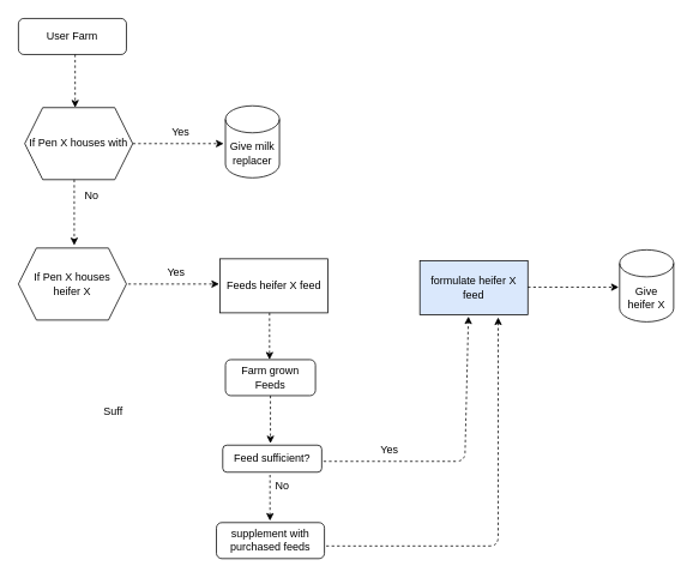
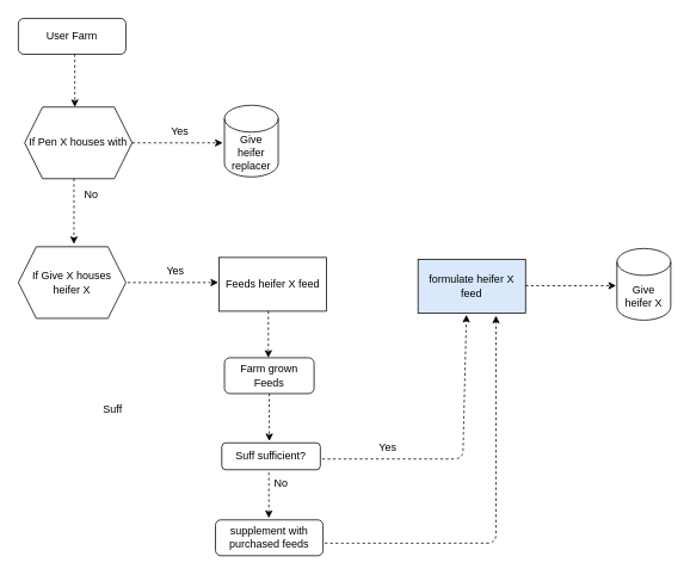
  <mxCell id="0" />
  <mxCell id="1" parent="0" />
  <mxCell id="2" value="User Farm" style="rounded=1;whiteSpace=wrap;html=1;fontSize=12;glass=0;strokeWidth=1;shadow=0;" parent="1" vertex="1"><mxGeometry x="20" y="20" width="120" height="40" as="geometry" /></mxCell>
  <mxCell id="3" value="" style="endArrow=classic;html=1;dashed=1;" edge="1" parent="1"><mxGeometry width="50" height="50" relative="1" as="geometry"><mxPoint x="83" y="60" as="sourcePoint" /><mxPoint x="83" y="119" as="targetPoint" /></mxGeometry></mxCell>
  <mxCell id="4" value="If Pen X houses with" style="shape=hexagon;perimeter=hexagonPerimeter2;whiteSpace=wrap;html=1;fixedSize=1;" vertex="1" parent="1"><mxGeometry x="27" y="119" width="120" height="80" as="geometry" /></mxCell>
  <mxCell id="5" value="" style="endArrow=classic;html=1;dashed=1;exitX=1;exitY=0.5;exitDx=0;exitDy=0;" edge="1" parent="1" source="4"><mxGeometry width="50" height="50" relative="1" as="geometry"><mxPoint x="197" y="145" as="sourcePoint" /><mxPoint x="248" y="159" as="targetPoint" /></mxGeometry></mxCell>
  <mxCell id="6" value="Yes" style="text;html=1;align=center;verticalAlign=middle;resizable=0;points=[];autosize=1;strokeColor=none;" vertex="1" parent="1"><mxGeometry x="185" y="137" width="30" height="18" as="geometry" /></mxCell>
- <mxCell id="7" value="Give milk replacer" style="shape=cylinder3;whiteSpace=wrap;html=1;boundedLbl=1;backgroundOutline=1;size=15;" vertex="1" parent="1"><mxGeometry x="250" y="117" width="60" height="80" as="geometry" /></mxCell>
+ <mxCell id="7" value="Give heifer replacer" style="shape=cylinder3;whiteSpace=wrap;html=1;boundedLbl=1;backgroundOutline=1;size=15;" vertex="1" parent="1"><mxGeometry x="250" y="117" width="60" height="80" as="geometry" /></mxCell>
  <mxCell id="8" value="" style="endArrow=classic;html=1;dashed=1;" edge="1" parent="1"><mxGeometry width="50" height="50" relative="1" as="geometry"><mxPoint x="82" y="199" as="sourcePoint" /><mxPoint x="82" y="272" as="targetPoint" /></mxGeometry></mxCell>
  <mxCell id="9" value="No" style="text;html=1;align=center;verticalAlign=middle;resizable=0;points=[];autosize=1;strokeColor=none;" vertex="1" parent="1"><mxGeometry x="88" y="208" width="26" height="18" as="geometry" /></mxCell>
- <mxCell id="10" value="If Pen X houses heifer X" style="shape=hexagon;perimeter=hexagonPerimeter2;whiteSpace=wrap;html=1;fixedSize=1;" vertex="1" parent="1"><mxGeometry x="20" y="275" width="120" height="80" as="geometry" /></mxCell>
+ <mxCell id="10" value="If Give X houses heifer X" style="shape=hexagon;perimeter=hexagonPerimeter2;whiteSpace=wrap;html=1;fixedSize=1;" vertex="1" parent="1"><mxGeometry x="20" y="275" width="120" height="80" as="geometry" /></mxCell>
  <mxCell id="11" value="" style="endArrow=classic;html=1;dashed=1;exitX=1;exitY=0.5;exitDx=0;exitDy=0;" edge="1" parent="1"><mxGeometry width="50" height="50" relative="1" as="geometry"><mxPoint x="142" y="315" as="sourcePoint" /><mxPoint x="243" y="315" as="targetPoint" /></mxGeometry></mxCell>
  <mxCell id="12" value="Yes" style="text;html=1;align=center;verticalAlign=middle;resizable=0;points=[];autosize=1;strokeColor=none;" vertex="1" parent="1"><mxGeometry x="180" y="293" width="30" height="18" as="geometry" /></mxCell>
  <mxCell id="13" value="Give heifer X" style="shape=cylinder3;whiteSpace=wrap;html=1;boundedLbl=1;backgroundOutline=1;size=15;" vertex="1" parent="1"><mxGeometry x="688" y="277" width="60" height="80" as="geometry" /></mxCell>
  <mxCell id="14" value="Feeds heifer X feed" style="rounded=0;whiteSpace=wrap;html=1;" vertex="1" parent="1"><mxGeometry x="244" y="287" width="120" height="60" as="geometry" /></mxCell>
  <mxCell id="15" value="" style="endArrow=classic;html=1;dashed=1;" edge="1" parent="1"><mxGeometry width="50" height="50" relative="1" as="geometry"><mxPoint x="299.5" y="527" as="sourcePoint" /><mxPoint x="299.5" y="578" as="targetPoint" /></mxGeometry></mxCell>
  <mxCell id="16" value="formulate heifer X feed" style="rounded=0;whiteSpace=wrap;html=1;fillColor=#dae8fc;" vertex="1" parent="1"><mxGeometry x="466" y="289" width="120" height="60" as="geometry" /></mxCell>
  <mxCell id="17" value="" style="endArrow=classic;html=1;dashed=1;exitX=1;exitY=0.5;exitDx=0;exitDy=0;" edge="1" parent="1"><mxGeometry width="50" height="50" relative="1" as="geometry"><mxPoint x="586" y="318.5" as="sourcePoint" /><mxPoint x="687" y="318.5" as="targetPoint" /></mxGeometry></mxCell>
  <mxCell id="18" value="" style="endArrow=classic;html=1;dashed=1;entryX=0.45;entryY=1.033;entryDx=0;entryDy=0;entryPerimeter=0;" edge="1" parent="1" target="16"><mxGeometry width="50" height="50" relative="1" as="geometry"><mxPoint x="359" y="512" as="sourcePoint" /><mxPoint x="521" y="357" as="targetPoint" /><Array as="points"><mxPoint x="516" y="512" /></Array></mxGeometry></mxCell>
  <mxCell id="19" value="" style="endArrow=classic;html=1;dashed=1;exitX=0.5;exitY=1;exitDx=0;exitDy=0;" edge="1" parent="1" source="20"><mxGeometry width="50" height="50" relative="1" as="geometry"><mxPoint x="310" y="518" as="sourcePoint" /><mxPoint x="300" y="492" as="targetPoint" /></mxGeometry></mxCell>
  <mxCell id="20" value="Farm grown Feeds" style="rounded=1;whiteSpace=wrap;html=1;fontSize=12;glass=0;strokeWidth=1;shadow=0;rotation=0;" vertex="1" parent="1"><mxGeometry x="250" y="399" width="100" height="40" as="geometry" /></mxCell>
  <mxCell id="21" value="supplement with purchased feeds" style="rounded=1;whiteSpace=wrap;html=1;fontSize=12;glass=0;strokeWidth=1;shadow=0;rotation=0;" vertex="1" parent="1"><mxGeometry x="240" y="580" width="120" height="40" as="geometry" /></mxCell>
  <mxCell id="22" value="Suff" style="text;html=1;align=center;verticalAlign=middle;resizable=0;points=[];autosize=1;strokeColor=none;" vertex="1" parent="1"><mxGeometry x="109" y="448" width="31" height="18" as="geometry" /></mxCell>
  <mxCell id="23" value="" style="endArrow=classic;html=1;dashed=1;" edge="1" parent="1"><mxGeometry width="50" height="50" relative="1" as="geometry"><mxPoint x="299" y="347" as="sourcePoint" /><mxPoint x="299" y="399" as="targetPoint" /></mxGeometry></mxCell>
- <mxCell id="24" value="Feed sufficient?" style="rounded=1;whiteSpace=wrap;html=1;" vertex="1" parent="1"><mxGeometry x="247" y="494" width="110" height="30" as="geometry" /></mxCell>
+ <mxCell id="24" value="Suff sufficient?" style="rounded=1;whiteSpace=wrap;html=1;" vertex="1" parent="1"><mxGeometry x="247" y="494" width="110" height="30" as="geometry" /></mxCell>
  <mxCell id="25" value="Yes" style="text;html=1;align=center;verticalAlign=middle;resizable=0;points=[];autosize=1;strokeColor=none;" vertex="1" parent="1"><mxGeometry x="417" y="490" width="30" height="18" as="geometry" /></mxCell>
  <mxCell id="26" value="No" style="text;html=1;align=center;verticalAlign=middle;resizable=0;points=[];autosize=1;strokeColor=none;" vertex="1" parent="1"><mxGeometry x="300" y="531" width="26" height="18" as="geometry" /></mxCell>
  <mxCell id="27" value="" style="endArrow=classic;html=1;dashed=1;" edge="1" parent="1"><mxGeometry width="50" height="50" relative="1" as="geometry"><mxPoint x="362" y="606.02" as="sourcePoint" /><mxPoint x="553" y="352" as="targetPoint" /><Array as="points"><mxPoint x="553" y="606" /></Array></mxGeometry></mxCell>
